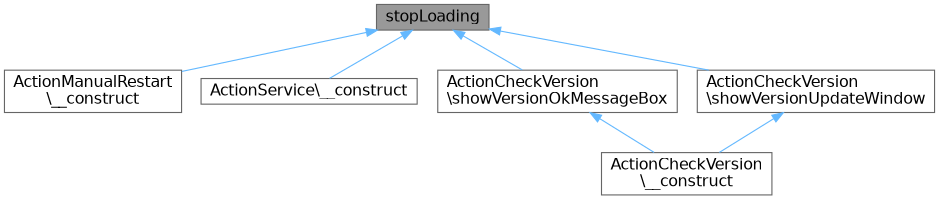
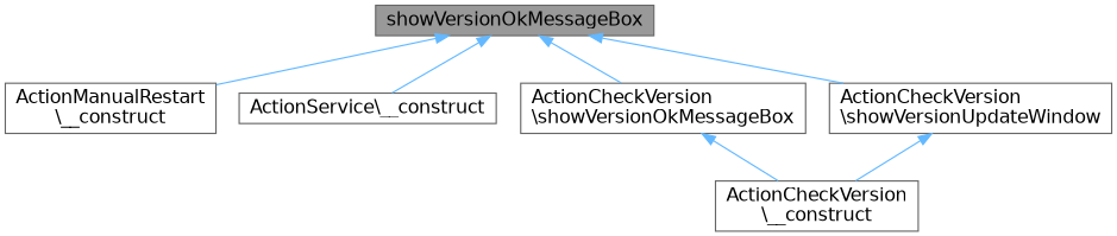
  digraph {
    rankdir=TB
    node [color=grey40 fillcolor=white fontname=Helvetica fontsize=14 shape=box style=filled]
    edge [color=steelblue1 dir=back fontname=Helvetica fontsize=14 labelfontname=Helvetica labelfontsize=14 style=solid]
-   n1 [color=gray40 fillcolor=grey60 fontcolor=black height=0.2 label=stopLoading width=0.4]
+   n1 [color=gray40 fillcolor=grey60 fontcolor=black height=0.2 label=showVersionOkMessageBox width=0.4]
    n2 [height=0.2 label="ActionManualRestart\l\\__construct" width=0.4]
    n3 [height=0.2 label="ActionService\\__construct" width=0.4]
    n4 [height=0.2 label="ActionCheckVersion\l\\showVersionOkMessageBox" width=0.4]
    n5 [height=0.2 label="ActionCheckVersion\l\\showVersionUpdateWindow" width=0.4]
    n6 [height=0.2 label="ActionCheckVersion\l\\__construct" width=0.4]
    n1 -> n2
    n1 -> n3
    n1 -> n4
    n1 -> n5
    n4 -> n6
    n5 -> n6
  }
